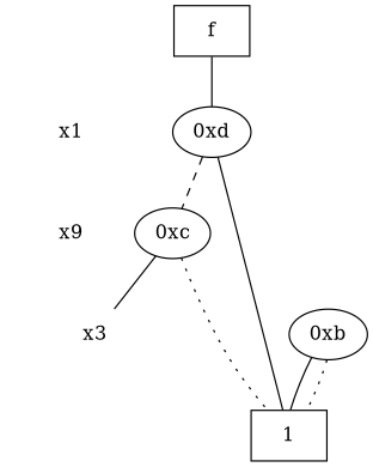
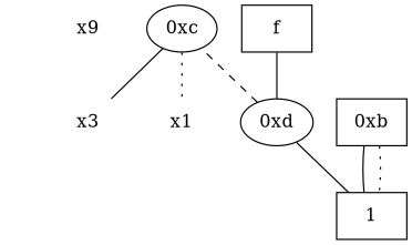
  digraph {
    node [shape=plaintext]
    edge [dir=none]
    "CONST NODES" [style=invis]
    " x1 "
    n3 [label=x9]
    " x3 "
    "  f  " [shape=box]
    "0xd" [shape=""]
    "0xc" [shape=""]
-   "0xb" [shape=""]
+   "0xb" [shape=box]
    n9 [label=1 shape=box]
    subgraph sub_1 {
      "CONST NODES"
      " x1 "
      n3
      " x3 "
    }
    subgraph sub_2 {
      rank=same
      "  f  "
    }
    subgraph sub_3 {
      rank=same
      " x1 "
      "0xd"
    }
    subgraph sub_4 {
      rank=same
      n3
      "0xc"
    }
    subgraph sub_5 {
      rank=same
      " x3 "
      "0xb"
    }
    subgraph sub_6 {
      rank=same
      "CONST NODES"
      subgraph sub_7 {
        rank=same
        n9
      }
    }
    " x1 " -> n3 [style=invis]
    n3 -> " x3 " [style=invis]
    " x3 " -> "CONST NODES" [style=invis]
    "  f  " -> "0xd" [style=solid]
    "0xd" -> "0xc" [style=dashed]
    "0xd" -> n9
    "0xc" -> " x3 "
-   "0xc" -> n9 [style=dotted]
+   "0xc" -> " x1 " [style=dotted]
    "0xb" -> n9
    "0xb" -> n9 [style=dotted]
  }
